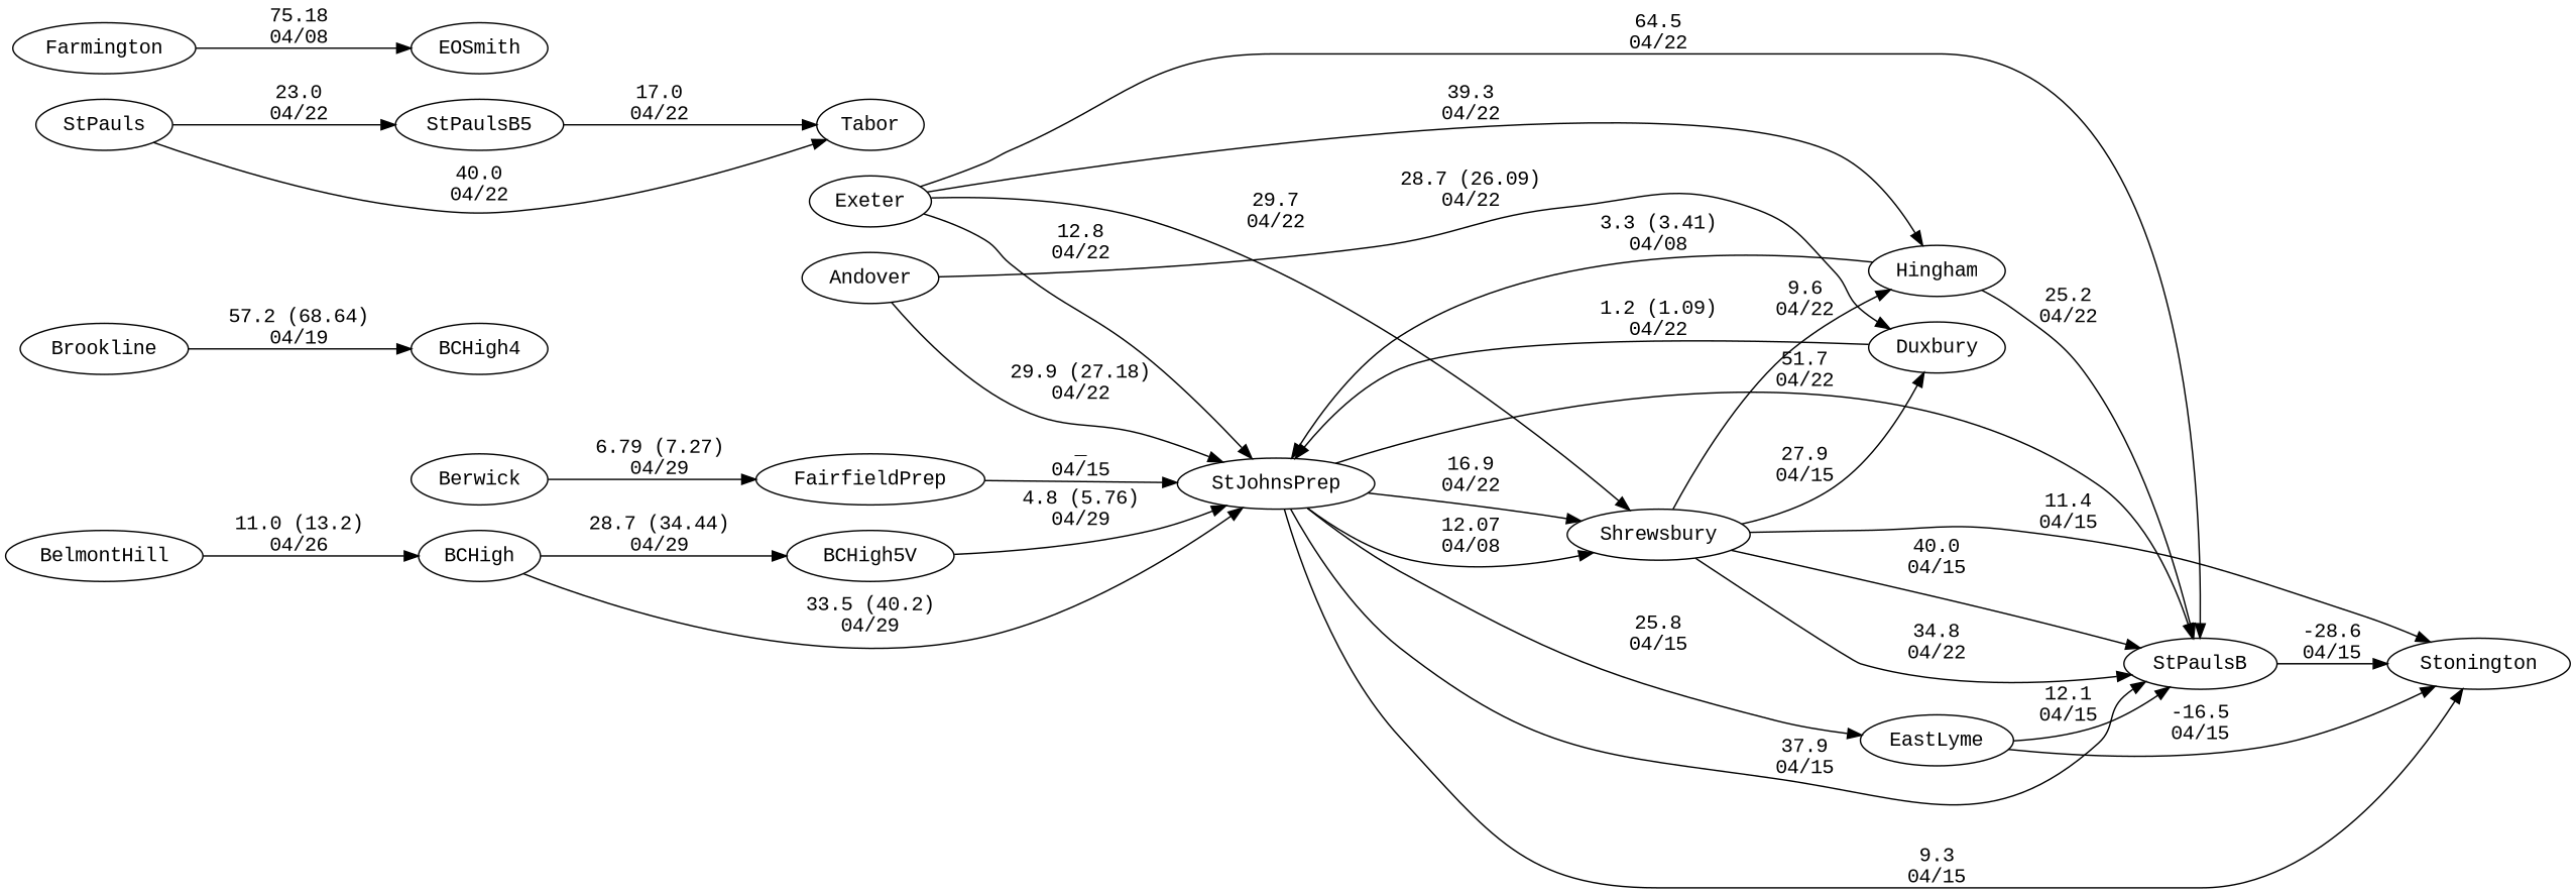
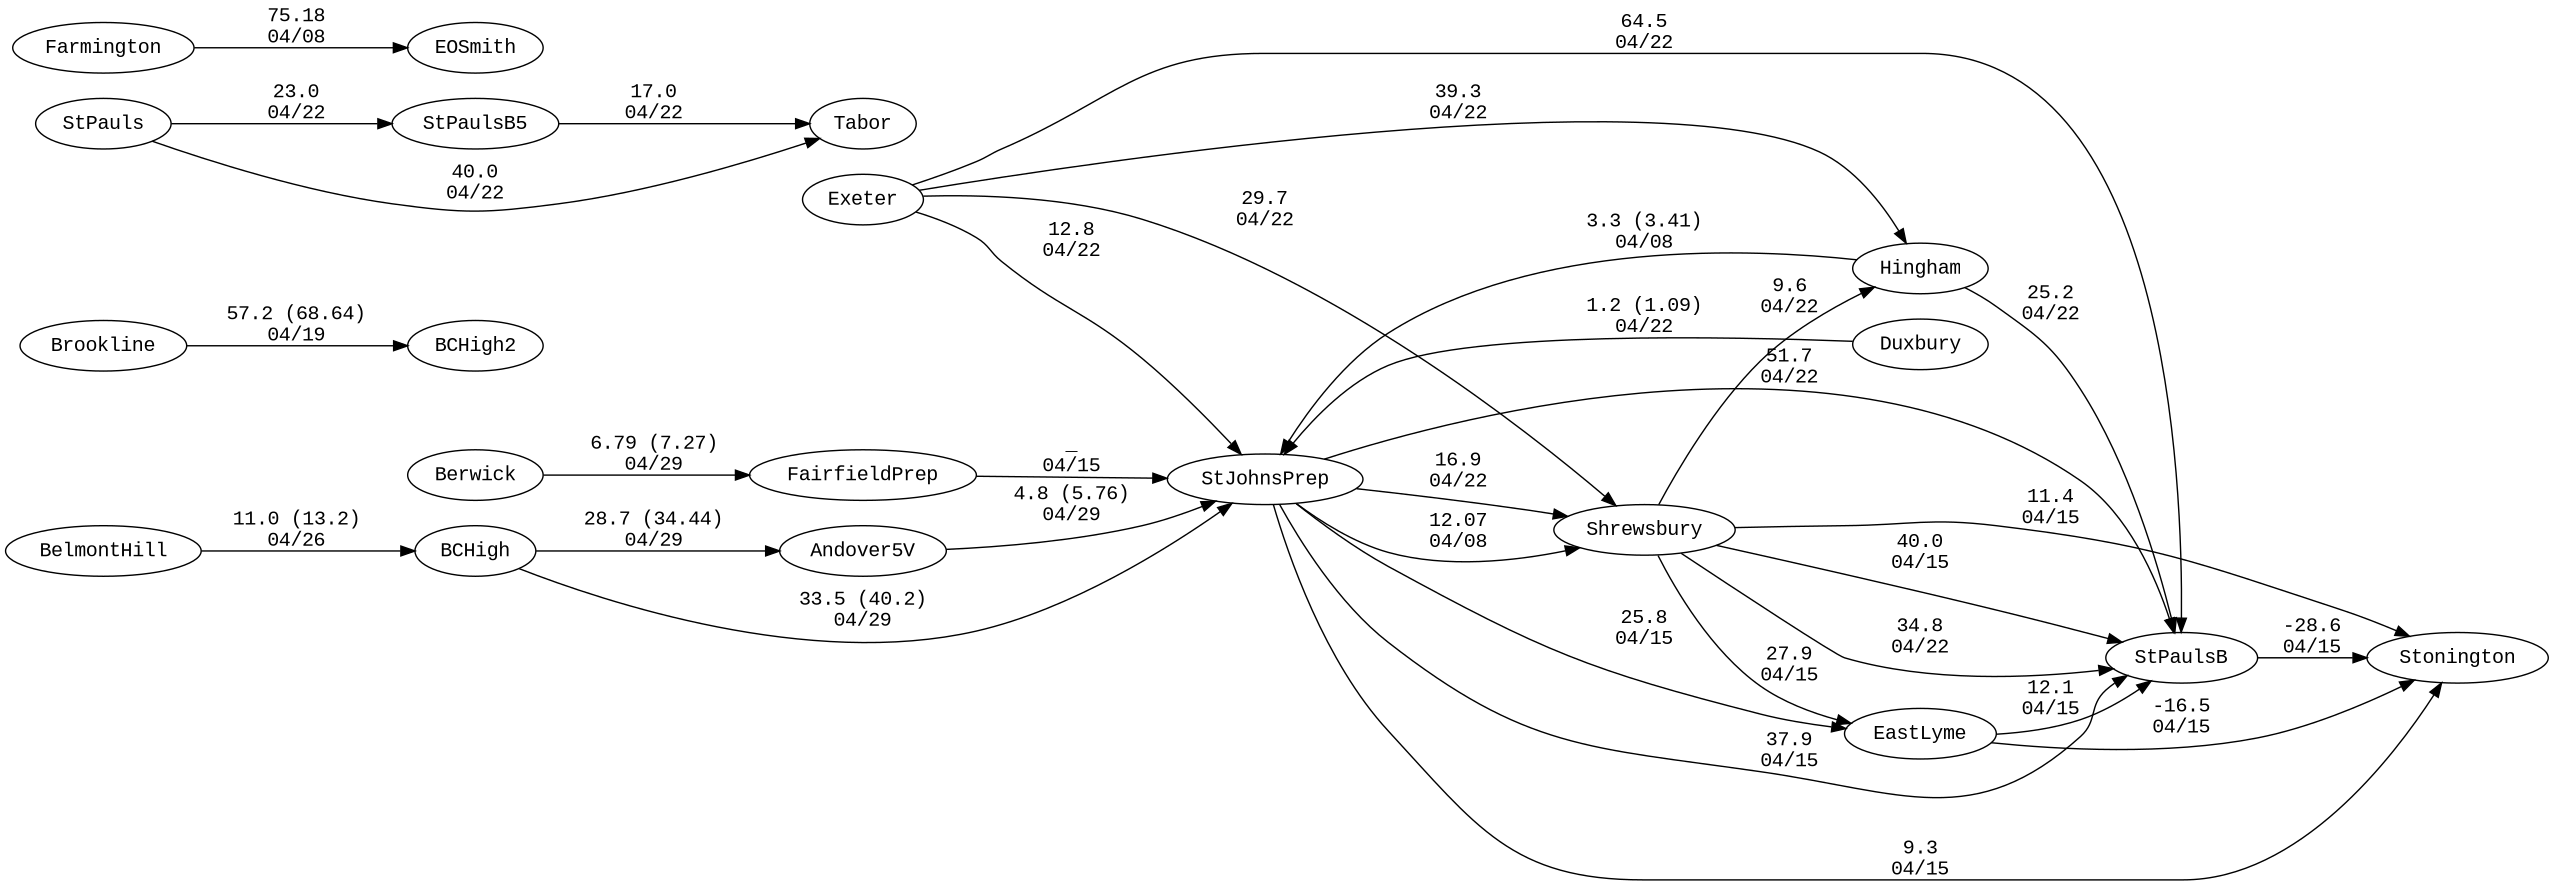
  digraph {
    fontname="Liberation Mono"
    rankdir=LR
    node [fontname="Liberation Mono"]
    edge [fontname="Liberation Mono" random=random weight=88]
    Berwick
    FairfieldPrep
    Shrewsbury
    EastLyme
    Hingham
    Stonington
    n7 [label=StPaulsB]
    StJohnsPrep
    BCHigh
-   BCHigh5V
+   BCHigh5V [label=Andover5V]
    Exeter
    Brookline
-   BCHigh4
+   BCHigh4 [label=BCHigh2]
    StPaulsB5
    Tabor
    Farmington
    EOSmith
-   Andover
    Duxbury
    BelmontHill
    StPauls
    Berwick -> FairfieldPrep [label="6.79 (7.27)\n04/29" weight=94]
    FairfieldPrep -> StJohnsPrep [label="_\n04/15" weight=99]
-   Shrewsbury -> Duxbury [label="27.9\n04/15" weight=73]
+   Shrewsbury -> EastLyme [label="27.9\n04/15" weight=73]
    Shrewsbury -> Hingham [label="9.6\n04/22" weight=91]
    Shrewsbury -> Stonington [label="11.4\n04/15" weight=89]
    Shrewsbury -> n7 [label="40.0\n04/15" weight=60]
    Shrewsbury -> n7 [label="34.8\n04/22" weight=66]
    EastLyme -> Stonington [label="-16.5\n04/15" weight=116]
    EastLyme -> n7 [label="12.1\n04/15"]
    Hingham -> n7 [label="25.2\n04/22" weight=75]
    Hingham -> StJohnsPrep [label="3.3 (3.41)\n04/08" weight=97]
    n7 -> Stonington [label="-28.6\n04/15" weight=128]
    StJohnsPrep -> Shrewsbury [label="12.07\n04/08"]
    StJohnsPrep -> Shrewsbury [label="16.9\n04/22" weight=84]
    StJohnsPrep -> EastLyme [label="25.8\n04/15" weight=75]
    StJohnsPrep -> Stonington [label="9.3\n04/15" weight=91]
    StJohnsPrep -> n7 [label="37.9\n04/15" weight=63]
    StJohnsPrep -> n7 [label="51.7\n04/22" weight=49]
    BCHigh -> StJohnsPrep [label="33.5 (40.2)\n04/29" weight=67]
    BCHigh -> BCHigh5V [label="28.7 (34.44)\n04/29" weight=72]
    BCHigh5V -> StJohnsPrep [label="4.8 (5.76)\n04/29" weight=96]
    Exeter -> Shrewsbury [label="29.7\n04/22" weight=71]
    Exeter -> Hingham [label="39.3\n04/22" weight=61]
    Exeter -> n7 [label="64.5\n04/22" weight=36]
    Exeter -> StJohnsPrep [label="12.8\n04/22"]
    Brookline -> BCHigh4 [label="57.2 (68.64)\n04/19" weight=43]
    StPaulsB5 -> Tabor [label="17.0\n04/22" weight=83]
    Farmington -> EOSmith [label="75.18\n04/08" weight=25]
-   Andover -> StJohnsPrep [label="29.9 (27.18)\n04/22" weight=71]
-   Andover -> Duxbury [label="28.7 (26.09)\n04/22" weight=72]
    Duxbury -> StJohnsPrep [label="1.2 (1.09)\n04/22" weight=99]
    BelmontHill -> BCHigh [label="11.0 (13.2)\n04/26" weight=89]
    StPauls -> StPaulsB5 [label="23.0\n04/22" weight=77]
    StPauls -> Tabor [label="40.0\n04/22" weight=60]
  }
